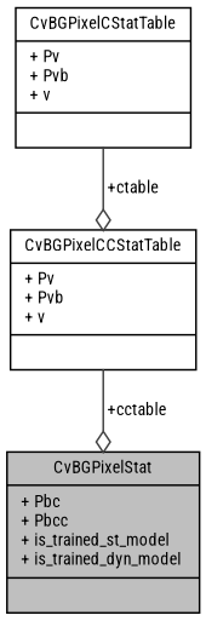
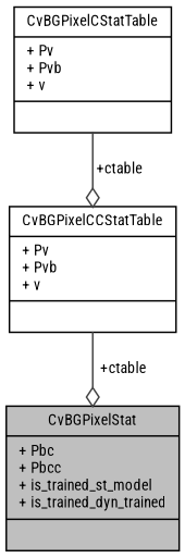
  digraph {
    fontname="Roboto Condensed"
    node [color=black fillcolor=white fontname="Roboto Condensed" fontsize=10 shape=record style=filled]
    edge [arrowhead=odiamond color=grey25 fontname="Roboto Condensed" fontsize=10 labelfontname=Helvetica labelfontsize=10 style=solid]
-   n1 [fillcolor=grey75 fontcolor=black height=0.2 label="{CvBGPixelStat\n|+ Pbc\l+ Pbcc\l+ is_trained_st_model\l+ is_trained_dyn_model\l|}" width=0.4]
+   n1 [fillcolor=grey75 fontcolor=black height=0.2 label="{CvBGPixelStat\n|+ Pbc\l+ Pbcc\l+ is_trained_st_model\l+ is_trained_dyn_trained\l|}" width=0.4]
    n2 [height=0.2 label="{CvBGPixelCStatTable\n|+ Pv\l+ Pvb\l+ v\l|}" width=0.4]
    n3 [height=0.2 label="{CvBGPixelCCStatTable\n|+ Pv\l+ Pvb\l+ v\l|}" width=0.4]
    n2 -> n3 [label=" +ctable"]
-   n3 -> n1 [label=" +cctable"]
+   n3 -> n1 [label=" +ctable"]
  }
